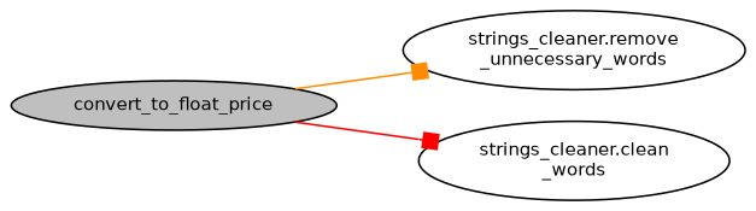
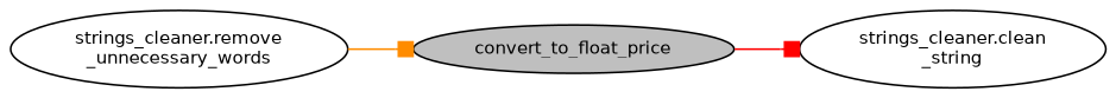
  digraph {
    rankdir=LR
    node [color=black fillcolor=white fontname=Helvetica fontsize=10 shape=ellipse style=filled]
    edge [arrowhead=box fontname=Helvetica fontsize=10 labelfontname=Helvetica labelfontsize=10 style=solid]
    n1 [fillcolor=grey75 fontcolor=black height=0.2 label=convert_to_float_price width=0.4]
    n2 [height=0.2 label="strings_cleaner.remove\l_unnecessary_words" width=0.4]
-   n3 [height=0.2 label="strings_cleaner.clean\l_words" width=0.4]
-   n1 -> n2 [color=darkorange]
+   n3 [height=0.2 label="strings_cleaner.clean\l_string" width=0.4]
+   n2 -> n1 [color=darkorange]
    n1 -> n3 [color=red]
  }
